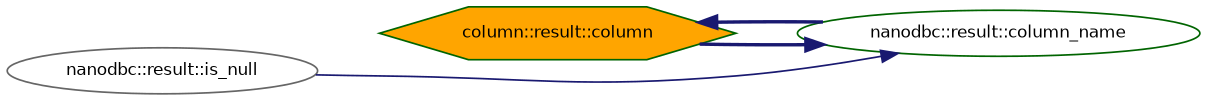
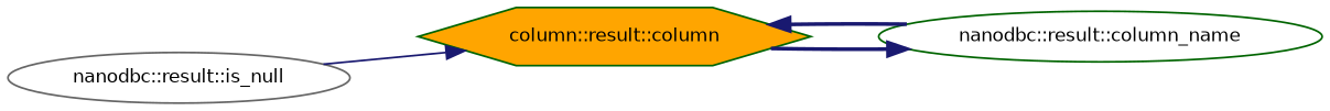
  digraph {
    rankdir=LR
    node [color=darkgreen fillcolor=white fontname=Helvetica fontsize=10 shape=ellipse style=filled]
    edge [color=midnightblue fontname=Helvetica fontsize=10 labelfontname=Helvetica labelfontsize=10 style=bold]
    n1 [color=gray40 fontcolor=black height=0.2 label="nanodbc::result::is_null" width=0.4]
    n2 [fillcolor=orange height=0.2 label="column::result::column" shape=hexagon width=0.4]
    n3 [height=0.2 label="nanodbc::result::column_name" width=0.4]
-   n1 -> n3 [style=solid]
+   n1 -> n2 [style=solid]
    n2 -> n3
    n3 -> n2
  }
